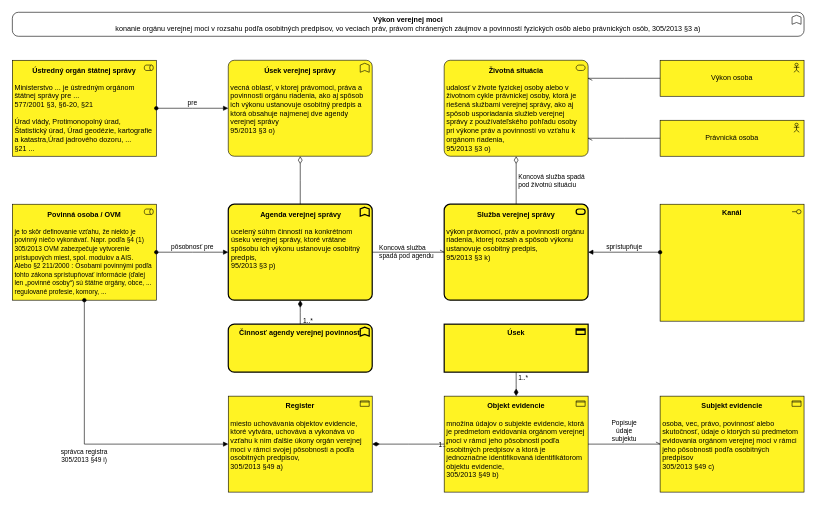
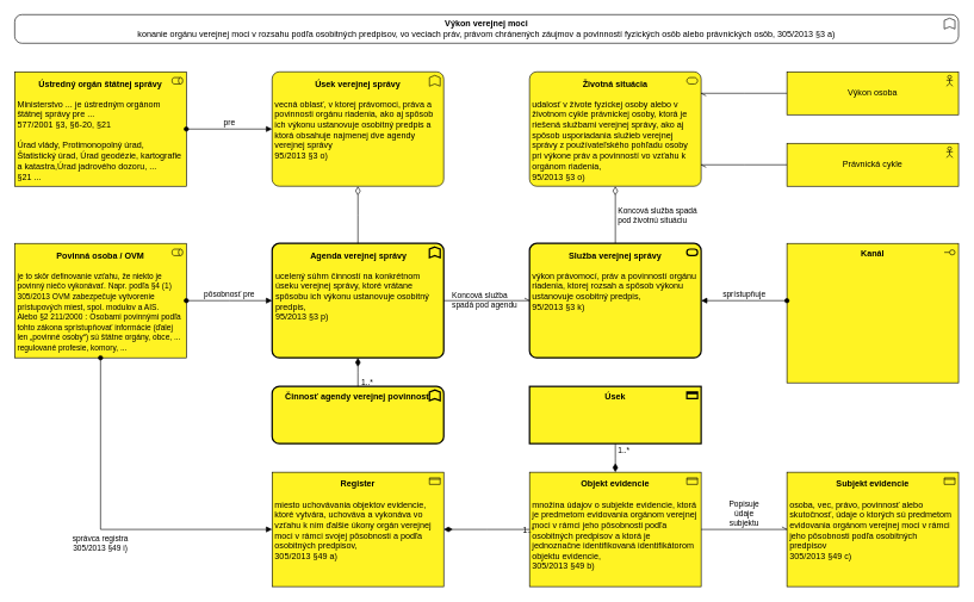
  <mxCell id="0" />
  <mxCell id="1" parent="0" />
  <mxCell id="2" value="&lt;div&gt;&lt;b&gt;Životná situácia&lt;/b&gt;&lt;/div&gt;&lt;div&gt;&lt;b&gt;&lt;br&gt;&lt;/b&gt;&lt;/div&gt;&lt;div style=&quot;text-align: left;&quot;&gt;udalosť v živote fyzickej osoby alebo v životnom cykle právnickej osoby, ktorá je riešená službami verejnej správy, ako aj spôsob usporiadania služieb verejnej správy z používateľského pohľadu osoby pri výkone práv a povinností vo vzťahu k orgánom riadenia,&lt;/div&gt;&lt;div style=&quot;text-align: left;&quot;&gt;95/2013 §3 o)&lt;/div&gt;" style="html=1;outlineConnect=0;whiteSpace=wrap;fillColor=#FFF323;shape=mxgraph.archimate3.application;appType=serv;archiType=rounded;strokeColor=#000000;fontStyle=0;container=0;verticalAlign=top;spacing=5;" parent="1" vertex="1"><mxGeometry x="740" y="100" width="240" height="160" as="geometry" /></mxCell>
  <mxCell id="3" value="&lt;div style=&quot;text-align: center;&quot;&gt;&lt;b style=&quot;background-color: transparent; color: light-dark(rgb(0, 0, 0), rgb(255, 255, 255));&quot;&gt;Agenda verejnej správy&lt;/b&gt;&lt;/div&gt;&lt;div&gt;&lt;br&gt;&lt;div&gt;ucelený súhrn činností na konkrétnom úseku verejnej správy, ktoré vrátane spôsobu ich výkonu ustanovuje osobitný predpis,&amp;nbsp;&lt;/div&gt;&lt;div&gt;&lt;span style=&quot;background-color: transparent; color: light-dark(rgb(0, 0, 0), rgb(255, 255, 255));&quot;&gt;95/2013 §3 p)&lt;/span&gt;&lt;/div&gt;&lt;/div&gt;" style="html=1;outlineConnect=0;whiteSpace=wrap;fillColor=#FFF323;shape=mxgraph.archimate3.application;appType=func;archiType=rounded;strokeColor=#000000;align=left;verticalAlign=top;spacing=5;strokeWidth=2;" parent="1" vertex="1"><mxGeometry x="380" y="340" width="240" height="160" as="geometry" /></mxCell>
  <mxCell id="4" value="" style="html=1;startArrow=diamondThin;startFill=0;edgeStyle=elbowEdgeStyle;elbow=vertical;startSize=10;endArrow=none;endFill=0;rounded=0;exitX=0.5;exitY=1;exitDx=0;exitDy=0;exitPerimeter=0;" parent="1" source="2" target="11" edge="1"><mxGeometry width="160" relative="1" as="geometry"><mxPoint x="1020" y="710" as="sourcePoint" /><mxPoint x="1180" y="710" as="targetPoint" /></mxGeometry></mxCell>
  <mxCell id="5" value="Koncová služba&amp;nbsp;&lt;span style=&quot;color: light-dark(rgb(0, 0, 0), rgb(255, 255, 255));&quot;&gt;spadá&amp;nbsp;&lt;/span&gt;&lt;div&gt;&lt;span style=&quot;color: light-dark(rgb(0, 0, 0), rgb(255, 255, 255));&quot;&gt;pod životnú situáciu&lt;/span&gt;&lt;/div&gt;" style="edgeLabel;html=1;align=left;verticalAlign=middle;resizable=0;points=[];labelBackgroundColor=none;" parent="4" vertex="1" connectable="0"><mxGeometry x="0.375" y="2" relative="1" as="geometry"><mxPoint y="-15" as="offset" /></mxGeometry></mxCell>
  <mxCell id="6" value="" style="edgeStyle=elbowEdgeStyle;html=1;endArrow=openAsync;elbow=horizontal;rounded=0;endFill=0;" parent="1" source="3" target="11" edge="1"><mxGeometry width="160" relative="1" as="geometry"><mxPoint x="1020" y="710" as="sourcePoint" /><mxPoint x="1180" y="710" as="targetPoint" /></mxGeometry></mxCell>
  <mxCell id="7" value="&lt;span style=&quot;&quot;&gt;Koncová služba&lt;/span&gt;&lt;div style=&quot;&quot;&gt;spadá pod agendu&lt;/div&gt;" style="edgeLabel;html=1;align=left;verticalAlign=middle;resizable=0;points=[];labelBackgroundColor=none;" parent="6" vertex="1" connectable="0"><mxGeometry x="0.242" y="1" relative="1" as="geometry"><mxPoint x="-65" as="offset" /></mxGeometry></mxCell>
  <mxCell id="8" value="&lt;b&gt;Úsek verejnej správy&lt;/b&gt;&lt;div style=&quot;text-align: left;&quot;&gt;&lt;br&gt;&lt;/div&gt;&lt;div style=&quot;text-align: left;&quot;&gt;vecná oblasť, v ktorej právomoci, práva a povinnosti orgánu riadenia, ako aj spôsob ich výkonu ustanovuje osobitný predpis a ktorá obsahuje najmenej dve agendy verejnej správy&amp;nbsp;&lt;/div&gt;&lt;div style=&quot;text-align: left;&quot;&gt;&lt;span style=&quot;background-color: transparent; color: light-dark(rgb(0, 0, 0), rgb(255, 255, 255));&quot;&gt;95/2013 §3 o)&lt;/span&gt;&lt;/div&gt;&lt;div style=&quot;text-align: left;&quot;&gt;&lt;br&gt;&lt;/div&gt;" style="html=1;outlineConnect=0;whiteSpace=wrap;fillColor=#FFF323;shape=mxgraph.archimate3.application;appType=func;archiType=rounded;strokeColor=#000000;verticalAlign=top;spacing=5;" parent="1" vertex="1"><mxGeometry x="380" y="100" width="240" height="160" as="geometry" /></mxCell>
  <mxCell id="9" value="" style="html=1;startArrow=diamondThin;startFill=0;edgeStyle=elbowEdgeStyle;elbow=vertical;startSize=10;endArrow=none;endFill=0;rounded=0;" parent="1" source="8" target="3" edge="1"><mxGeometry width="160" relative="1" as="geometry"><mxPoint x="780" y="450" as="sourcePoint" /><mxPoint x="620" y="450" as="targetPoint" /></mxGeometry></mxCell>
  <mxCell id="10" value="Výkon osoba" style="html=1;outlineConnect=0;whiteSpace=wrap;fillColor=#FFF323;shape=mxgraph.archimate3.application;appType=actor;archiType=square;strokeColor=#000000;" parent="1" vertex="1"><mxGeometry x="1100" y="100" width="240" height="60" as="geometry" /></mxCell>
  <mxCell id="11" value="&lt;div&gt;&lt;b&gt;Služba verejnej správy&lt;/b&gt;&lt;/div&gt;&lt;div&gt;&lt;b&gt;&lt;br&gt;&lt;/b&gt;&lt;/div&gt;&lt;div style=&quot;text-align: left;&quot;&gt;výkon právomocí, práv a povinností orgánu riadenia, ktorej rozsah a spôsob výkonu ustanovuje osobitný predpis,&lt;/div&gt;&lt;div style=&quot;text-align: left;&quot;&gt;95/2013 §3 k)&lt;/div&gt;" style="html=1;outlineConnect=0;whiteSpace=wrap;fillColor=#FFF323;shape=mxgraph.archimate3.application;appType=serv;archiType=rounded;strokeColor=#000000;fontStyle=0;container=0;verticalAlign=top;spacing=5;strokeWidth=2;" parent="1" vertex="1"><mxGeometry x="740" y="340" width="240" height="160" as="geometry" /></mxCell>
  <mxCell id="12" value="&lt;b&gt;Ústredný orgán štátnej správy&lt;/b&gt;&lt;div&gt;&lt;br&gt;&lt;/div&gt;&lt;div style=&quot;text-align: left;&quot;&gt;&lt;span style=&quot;background-color: transparent; color: light-dark(rgb(0, 0, 0), rgb(255, 255, 255));&quot;&gt;Ministerstvo ... je ústredným orgánom štátnej správy pre ...&lt;/span&gt;&lt;/div&gt;&lt;div style=&quot;text-align: left;&quot;&gt;&lt;div&gt;&lt;span style=&quot;text-align: center;&quot;&gt;577/2001 §3, §6-20, §21&lt;/span&gt;&lt;span style=&quot;background-color: transparent; color: light-dark(rgb(0, 0, 0), rgb(255, 255, 255));&quot;&gt;&lt;/span&gt;&lt;/div&gt;&lt;div&gt;&lt;/div&gt;&lt;/div&gt;&lt;div style=&quot;text-align: left;&quot;&gt;&lt;span style=&quot;background-color: transparent; color: light-dark(rgb(0, 0, 0), rgb(255, 255, 255));&quot;&gt;&lt;br&gt;&lt;/span&gt;&lt;/div&gt;&lt;div style=&quot;text-align: left;&quot;&gt;&lt;span style=&quot;background-color: transparent; color: light-dark(rgb(0, 0, 0), rgb(255, 255, 255));&quot;&gt;Úrad vlády,&amp;nbsp;&lt;/span&gt;&lt;span style=&quot;background-color: transparent; color: light-dark(rgb(0, 0, 0), rgb(255, 255, 255));&quot;&gt;Protimonopolný úrad,&lt;/span&gt;&lt;/div&gt;&lt;div style=&quot;text-align: left;&quot;&gt;&lt;div&gt;Štatistický úrad,&amp;nbsp;&lt;span style=&quot;background-color: transparent; color: light-dark(rgb(0, 0, 0), rgb(255, 255, 255));&quot;&gt;Úrad geodézie, kartografie a katastra,&lt;/span&gt;&lt;span style=&quot;background-color: transparent; color: light-dark(rgb(0, 0, 0), rgb(255, 255, 255));&quot;&gt;Úrad jadrového dozoru, ...&lt;/span&gt;&lt;/div&gt;&lt;div&gt;§21 ...&lt;/div&gt;&lt;/div&gt;" style="html=1;outlineConnect=0;whiteSpace=wrap;fillColor=#FFF323;shape=mxgraph.archimate3.application;appType=role;archiType=square;strokeColor=#000000;verticalAlign=top;spacing=5;" parent="1" vertex="1"><mxGeometry x="20" y="100" width="240" height="160" as="geometry" /></mxCell>
  <mxCell id="13" value="pre" style="endArrow=block;html=1;endFill=1;startArrow=oval;startFill=1;edgeStyle=elbowEdgeStyle;elbow=vertical;rounded=0;verticalAlign=bottom;labelBackgroundColor=none;" parent="1" source="12" target="8" edge="1"><mxGeometry width="160" relative="1" as="geometry"><mxPoint x="840" y="670" as="sourcePoint" /><mxPoint x="1000" y="670" as="targetPoint" /></mxGeometry></mxCell>
  <mxCell id="14" value="&lt;div&gt;&lt;font&gt;&lt;b&gt;Povinná osoba / OVM&lt;/b&gt;&lt;/font&gt;&lt;/div&gt;&lt;div&gt;&lt;br&gt;&lt;/div&gt;&lt;div style=&quot;text-align: left;&quot;&gt;&lt;span style=&quot;background-color: transparent; color: light-dark(rgb(0, 0, 0), rgb(255, 255, 255));&quot;&gt;&lt;font style=&quot;font-size: 11px;&quot;&gt;je to skôr definovanie vzťahu, že niekto je povinný niečo vykonávať. Napr. podľa §4 (1)&amp;nbsp; 305/2013 OVM zabezpečuje vytvorenie prístupových miest, spol. modulov a AIS.&lt;/font&gt;&lt;/span&gt;&lt;/div&gt;&lt;div style=&quot;text-align: left;&quot;&gt;&lt;font style=&quot;color: light-dark(rgb(0, 0, 0), rgb(255, 255, 255)); background-color: transparent; font-size: 11px;&quot;&gt;Alebo §2 211/2000&lt;/font&gt; :&amp;nbsp;&lt;span style=&quot;&quot;&gt;&lt;font style=&quot;font-size: 11px;&quot;&gt;Osobami povinnými podľa tohto zákona sprístupňovať informácie (ďalej len „povinné osoby“) sú štátne orgány, obce, ...&lt;/font&gt;&lt;/span&gt;&lt;/div&gt;&lt;div style=&quot;text-align: left;&quot;&gt;&lt;span style=&quot;&quot;&gt;&lt;font style=&quot;font-size: 11px;&quot;&gt;regulované profesie, komory, ...&lt;/font&gt;&lt;/span&gt;&lt;/div&gt;" style="html=1;outlineConnect=0;whiteSpace=wrap;fillColor=#FFF323;shape=mxgraph.archimate3.application;appType=role;archiType=square;strokeColor=#000000;align=center;verticalAlign=top;fontFamily=Helvetica;fontSize=12;spacing=5;" parent="1" vertex="1"><mxGeometry x="20" y="340" width="240" height="160" as="geometry" /></mxCell>
- <mxCell id="15" value="Právnická osoba" style="html=1;outlineConnect=0;whiteSpace=wrap;fillColor=#FFF323;shape=mxgraph.archimate3.application;appType=actor;archiType=square;strokeColor=#000000;" parent="1" vertex="1"><mxGeometry x="1100" y="200" width="240" height="60" as="geometry" /></mxCell>
+ <mxCell id="15" value="Právnická cykle" style="html=1;outlineConnect=0;whiteSpace=wrap;fillColor=#FFF323;shape=mxgraph.archimate3.application;appType=actor;archiType=square;strokeColor=#000000;" parent="1" vertex="1"><mxGeometry x="1100" y="200" width="240" height="60" as="geometry" /></mxCell>
  <mxCell id="16" value="" style="edgeStyle=elbowEdgeStyle;html=1;endArrow=openAsync;elbow=vertical;rounded=0;endFill=0;" parent="1" source="10" target="2" edge="1"><mxGeometry width="160" relative="1" as="geometry"><mxPoint x="670" y="350" as="sourcePoint" /><mxPoint x="830" y="350" as="targetPoint" /></mxGeometry></mxCell>
  <mxCell id="17" value="" style="edgeStyle=elbowEdgeStyle;html=1;endArrow=openAsync;elbow=vertical;rounded=0;endFill=0;" parent="1" source="15" target="2" edge="1"><mxGeometry width="160" relative="1" as="geometry"><mxPoint x="750" y="30" as="sourcePoint" /><mxPoint x="810" y="110" as="targetPoint" /></mxGeometry></mxCell>
  <mxCell id="18" value="&lt;b&gt;Úsek&lt;/b&gt;&lt;div&gt;&lt;div&gt;&lt;div style=&quot;text-align: left;&quot;&gt;&lt;br&gt;&lt;/div&gt;&lt;/div&gt;&lt;/div&gt;" style="html=1;outlineConnect=0;whiteSpace=wrap;fillColor=#FFF323;shape=mxgraph.archimate3.application;appType=passive;archiType=square;strokeColor=#000000;verticalAlign=top;strokeWidth=2;" parent="1" vertex="1"><mxGeometry x="740" y="540" width="240" height="80" as="geometry" /></mxCell>
  <mxCell id="19" value="" style="html=1;startArrow=diamondThin;startFill=1;startSize=10;endArrow=none;endFill=0;rounded=0;strokeColor=#000000;edgeStyle=elbowEdgeStyle;horizontal=1;verticalAlign=middle;" parent="1" source="22" target="18" edge="1"><mxGeometry width="160" relative="1" as="geometry"><mxPoint x="580" y="941.5" as="sourcePoint" /><mxPoint x="790" y="990" as="targetPoint" /></mxGeometry></mxCell>
  <mxCell id="20" value="1..*" style="edgeLabel;html=1;align=left;verticalAlign=middle;resizable=0;points=[];labelBackgroundColor=none;" parent="19" vertex="1" connectable="0"><mxGeometry x="0.752" y="-1" relative="1" as="geometry"><mxPoint x="1" y="3" as="offset" /></mxGeometry></mxCell>
  <mxCell id="21" value="&lt;b&gt;Subjekt evidencie&lt;/b&gt;&lt;div&gt;&lt;br&gt;&lt;div&gt;&lt;div style=&quot;text-align: left;&quot;&gt;osoba, vec, právo, povinnosť alebo skutočnosť, údaje o ktorých sú predmetom evidovania orgánom verejnej moci v rámci jeho pôsobnosti podľa osobitných predpisov&lt;/div&gt;&lt;/div&gt;&lt;/div&gt;&lt;div style=&quot;text-align: left;&quot;&gt;305/2013 §49 c)&lt;/div&gt;" style="html=1;outlineConnect=0;whiteSpace=wrap;fillColor=#FFF323;shape=mxgraph.archimate3.application;appType=passive;archiType=square;strokeColor=#000000;verticalAlign=top;spacing=5;" parent="1" vertex="1"><mxGeometry x="1100" y="660" width="240" height="160" as="geometry" /></mxCell>
  <mxCell id="22" value="&lt;b&gt;Objekt evidencie&lt;/b&gt;&lt;div&gt;&lt;br&gt;&lt;div&gt;&lt;div style=&quot;text-align: left;&quot;&gt;množina údajov o subjekte evidencie, ktorá je predmetom evidovania orgánom verejnej moci v rámci jeho pôsobnosti podľa osobitných predpisov a ktorá je jednoznačne identifikovaná identifikátorom objektu evidencie,&lt;/div&gt;&lt;/div&gt;&lt;/div&gt;&lt;div style=&quot;text-align: left;&quot;&gt;305/2013 §49 b)&lt;/div&gt;" style="html=1;outlineConnect=0;whiteSpace=wrap;fillColor=#FFF323;shape=mxgraph.archimate3.application;appType=passive;archiType=square;strokeColor=#000000;verticalAlign=top;spacing=5;" parent="1" vertex="1"><mxGeometry x="740" y="660" width="240" height="160" as="geometry" /></mxCell>
  <mxCell id="23" value="Popisuje&lt;div&gt;údaje&lt;/div&gt;&lt;div&gt;subjektu&lt;/div&gt;" style="edgeStyle=elbowEdgeStyle;html=1;endArrow=openAsync;elbow=vertical;rounded=0;endFill=0;verticalAlign=bottom;labelBackgroundColor=none;" parent="1" source="22" target="21" edge="1"><mxGeometry width="160" relative="1" as="geometry"><mxPoint x="110" y="750" as="sourcePoint" /><mxPoint x="170" y="830" as="targetPoint" /></mxGeometry></mxCell>
  <mxCell id="24" value="pôsobnosť pre" style="endArrow=block;html=1;endFill=1;startArrow=oval;startFill=1;edgeStyle=elbowEdgeStyle;elbow=vertical;rounded=0;labelBackgroundColor=none;verticalAlign=bottom;" parent="1" source="14" target="3" edge="1"><mxGeometry width="160" relative="1" as="geometry"><mxPoint x="270" y="190" as="sourcePoint" /><mxPoint x="390" y="190" as="targetPoint" /></mxGeometry></mxCell>
  <mxCell id="25" value="&lt;div style=&quot;&quot;&gt;&lt;b style=&quot;background-color: transparent; color: light-dark(rgb(0, 0, 0), rgb(255, 255, 255));&quot;&gt;Činnosť agendy verejnej povinnosť&lt;/b&gt;&lt;/div&gt;" style="html=1;outlineConnect=0;whiteSpace=wrap;fillColor=#FFF323;shape=mxgraph.archimate3.application;appType=func;archiType=rounded;strokeColor=#000000;align=center;verticalAlign=top;strokeWidth=2;" parent="1" vertex="1"><mxGeometry x="380" y="540" width="240" height="80" as="geometry" /></mxCell>
  <mxCell id="26" value="" style="html=1;startArrow=diamondThin;startFill=1;startSize=10;endArrow=none;endFill=0;rounded=0;strokeColor=#000000;edgeStyle=elbowEdgeStyle;horizontal=1;verticalAlign=middle;elbow=vertical;" parent="1" source="3" target="25" edge="1"><mxGeometry width="160" relative="1" as="geometry"><mxPoint x="1500" y="120" as="sourcePoint" /><mxPoint x="1500" y="160" as="targetPoint" /></mxGeometry></mxCell>
  <mxCell id="27" value="1..*" style="edgeLabel;html=1;align=left;verticalAlign=middle;resizable=0;points=[];labelBackgroundColor=none;" parent="26" vertex="1" connectable="0"><mxGeometry x="0.752" y="-1" relative="1" as="geometry"><mxPoint x="4" y="-1" as="offset" /></mxGeometry></mxCell>
  <mxCell id="28" value="&lt;b&gt;Register&lt;/b&gt;&lt;div&gt;&lt;br&gt;&lt;div&gt;&lt;div style=&quot;text-align: left;&quot;&gt;miesto uchovávania objektov evidencie, ktoré vytvára, uchováva a vykonáva vo vzťahu k nim ďalšie úkony orgán verejnej moci v rámci svojej pôsobnosti a podľa osobitných predpisov,&lt;/div&gt;&lt;/div&gt;&lt;/div&gt;&lt;div style=&quot;text-align: left;&quot;&gt;305/2013 §49 a)&lt;/div&gt;" style="html=1;outlineConnect=0;whiteSpace=wrap;fillColor=#FFF323;shape=mxgraph.archimate3.application;appType=passive;archiType=square;strokeColor=#000000;verticalAlign=top;spacing=5;" parent="1" vertex="1"><mxGeometry x="380" y="660" width="240" height="160" as="geometry" /></mxCell>
  <mxCell id="29" value="správca registra&#10;305/2013 §49 i)" style="endArrow=block;endFill=1;startArrow=oval;startFill=1;edgeStyle=elbowEdgeStyle;elbow=vertical;rounded=0;exitX=0.5;exitY=1;exitDx=0;exitDy=0;exitPerimeter=0;entryX=0;entryY=0.5;entryDx=0;entryDy=0;entryPerimeter=0;labelBackgroundColor=none;verticalAlign=top;" parent="1" source="14" target="28" edge="1"><mxGeometry width="160" relative="1" as="geometry"><mxPoint x="270" y="430" as="sourcePoint" /><mxPoint x="390" y="430" as="targetPoint" /><Array as="points"><mxPoint x="270" y="740" /></Array></mxGeometry></mxCell>
  <mxCell id="30" value="" style="html=1;startArrow=diamondThin;startFill=1;startSize=10;endArrow=none;endFill=0;rounded=0;strokeColor=#000000;edgeStyle=elbowEdgeStyle;horizontal=1;verticalAlign=middle;elbow=vertical;exitX=1;exitY=0.5;exitDx=0;exitDy=0;exitPerimeter=0;" parent="1" source="28" target="22" edge="1"><mxGeometry width="160" relative="1" as="geometry"><mxPoint x="510" y="510" as="sourcePoint" /><mxPoint x="510" y="550" as="targetPoint" /></mxGeometry></mxCell>
  <mxCell id="31" value="1..*" style="edgeLabel;html=1;align=left;verticalAlign=middle;resizable=0;points=[];labelBackgroundColor=none;" parent="30" vertex="1" connectable="0"><mxGeometry x="0.752" y="-1" relative="1" as="geometry"><mxPoint x="4" y="-1" as="offset" /></mxGeometry></mxCell>
  <mxCell id="32" value="&lt;b&gt;Kanál&lt;/b&gt;" style="html=1;outlineConnect=0;whiteSpace=wrap;fillColor=#FFF323;shape=mxgraph.archimate3.application;appType=interface;archiType=square;strokeColor=#000000;verticalAlign=top;" parent="1" vertex="1"><mxGeometry x="1100" y="340" width="240" height="195" as="geometry" /></mxCell>
  <mxCell id="33" value="sprístupňuje" style="endArrow=block;html=1;endFill=1;startArrow=oval;startFill=1;edgeStyle=elbowEdgeStyle;elbow=vertical;rounded=0;labelBackgroundColor=none;verticalAlign=bottom;" parent="1" source="32" target="11" edge="1"><mxGeometry width="160" relative="1" as="geometry"><mxPoint x="1220" y="530" as="sourcePoint" /><mxPoint x="1380" y="530" as="targetPoint" /></mxGeometry></mxCell>
  <mxCell id="34" value="&lt;b&gt;Výkon verejnej moci&lt;/b&gt;&lt;div style=&quot;text-align: left;&quot;&gt;konanie orgánu verejnej moci v rozsahu podľa osobitných predpisov, vo veciach práv, právom chránených záujmov a povinností fyzických osôb alebo právnických osôb,&amp;nbsp;&lt;span style=&quot;background-color: transparent; color: light-dark(rgb(0, 0, 0), rgb(255, 255, 255));&quot;&gt;305/2013 §3 a)&lt;/span&gt;&lt;/div&gt;" style="html=1;outlineConnect=0;whiteSpace=wrap;fillColor=#FFFFFF;shape=mxgraph.archimate3.application;appType=func;archiType=rounded;strokeColor=#000000;verticalAlign=middle;spacing=5;" vertex="1" parent="1"><mxGeometry x="20" y="20" width="1320" height="40" as="geometry" /></mxCell>
